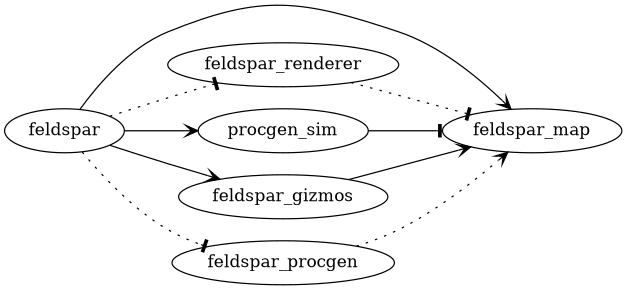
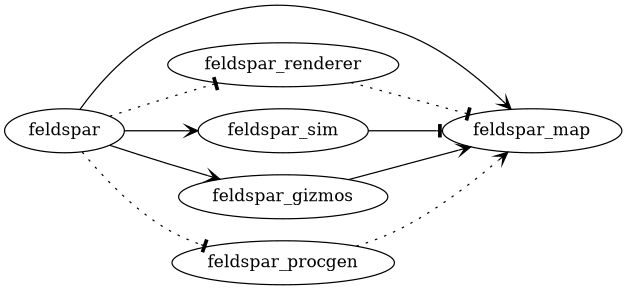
  digraph {
    rankdir=LR
    edge [arrowhead=vee style=solid]
    feldspar
    feldspar_map
    feldspar_renderer
-   feldspar_sim [label=procgen_sim]
+   feldspar_sim
    feldspar_gizmos
    feldspar_procgen
    feldspar -> feldspar_map
    feldspar -> feldspar_renderer [arrowhead=tee style=dotted]
    feldspar -> feldspar_sim
    feldspar -> feldspar_gizmos
    feldspar -> feldspar_procgen [arrowhead=tee style=dotted]
    feldspar_renderer -> feldspar_map [arrowhead=tee style=dotted]
    feldspar_sim -> feldspar_map [arrowhead=tee]
    feldspar_gizmos -> feldspar_map
    feldspar_procgen -> feldspar_map [style=dotted]
  }
